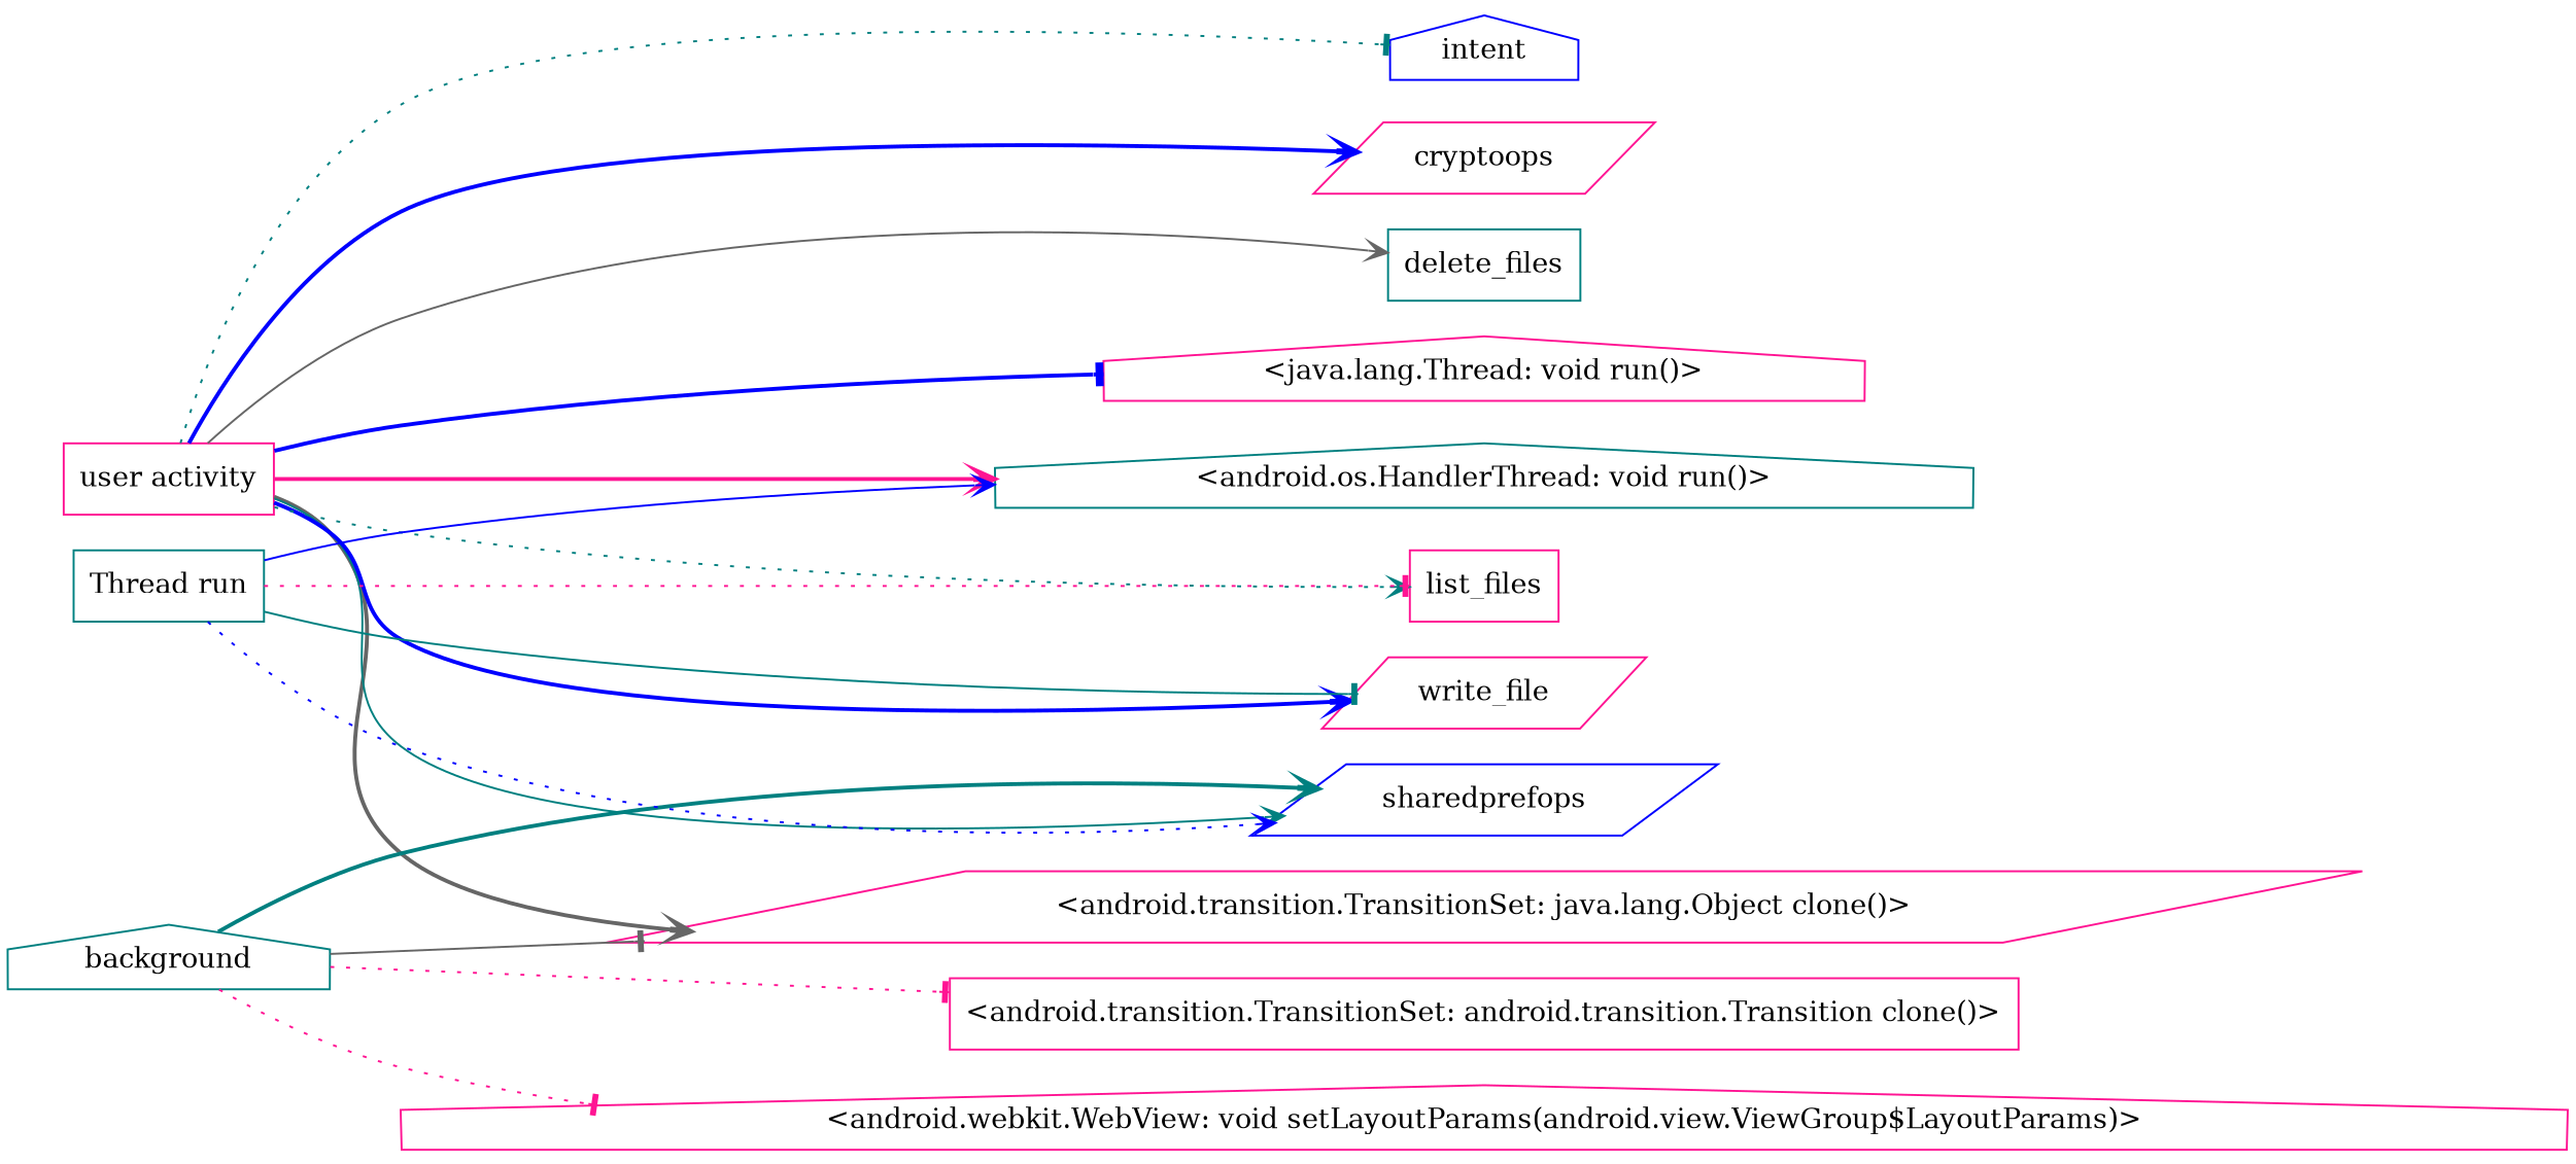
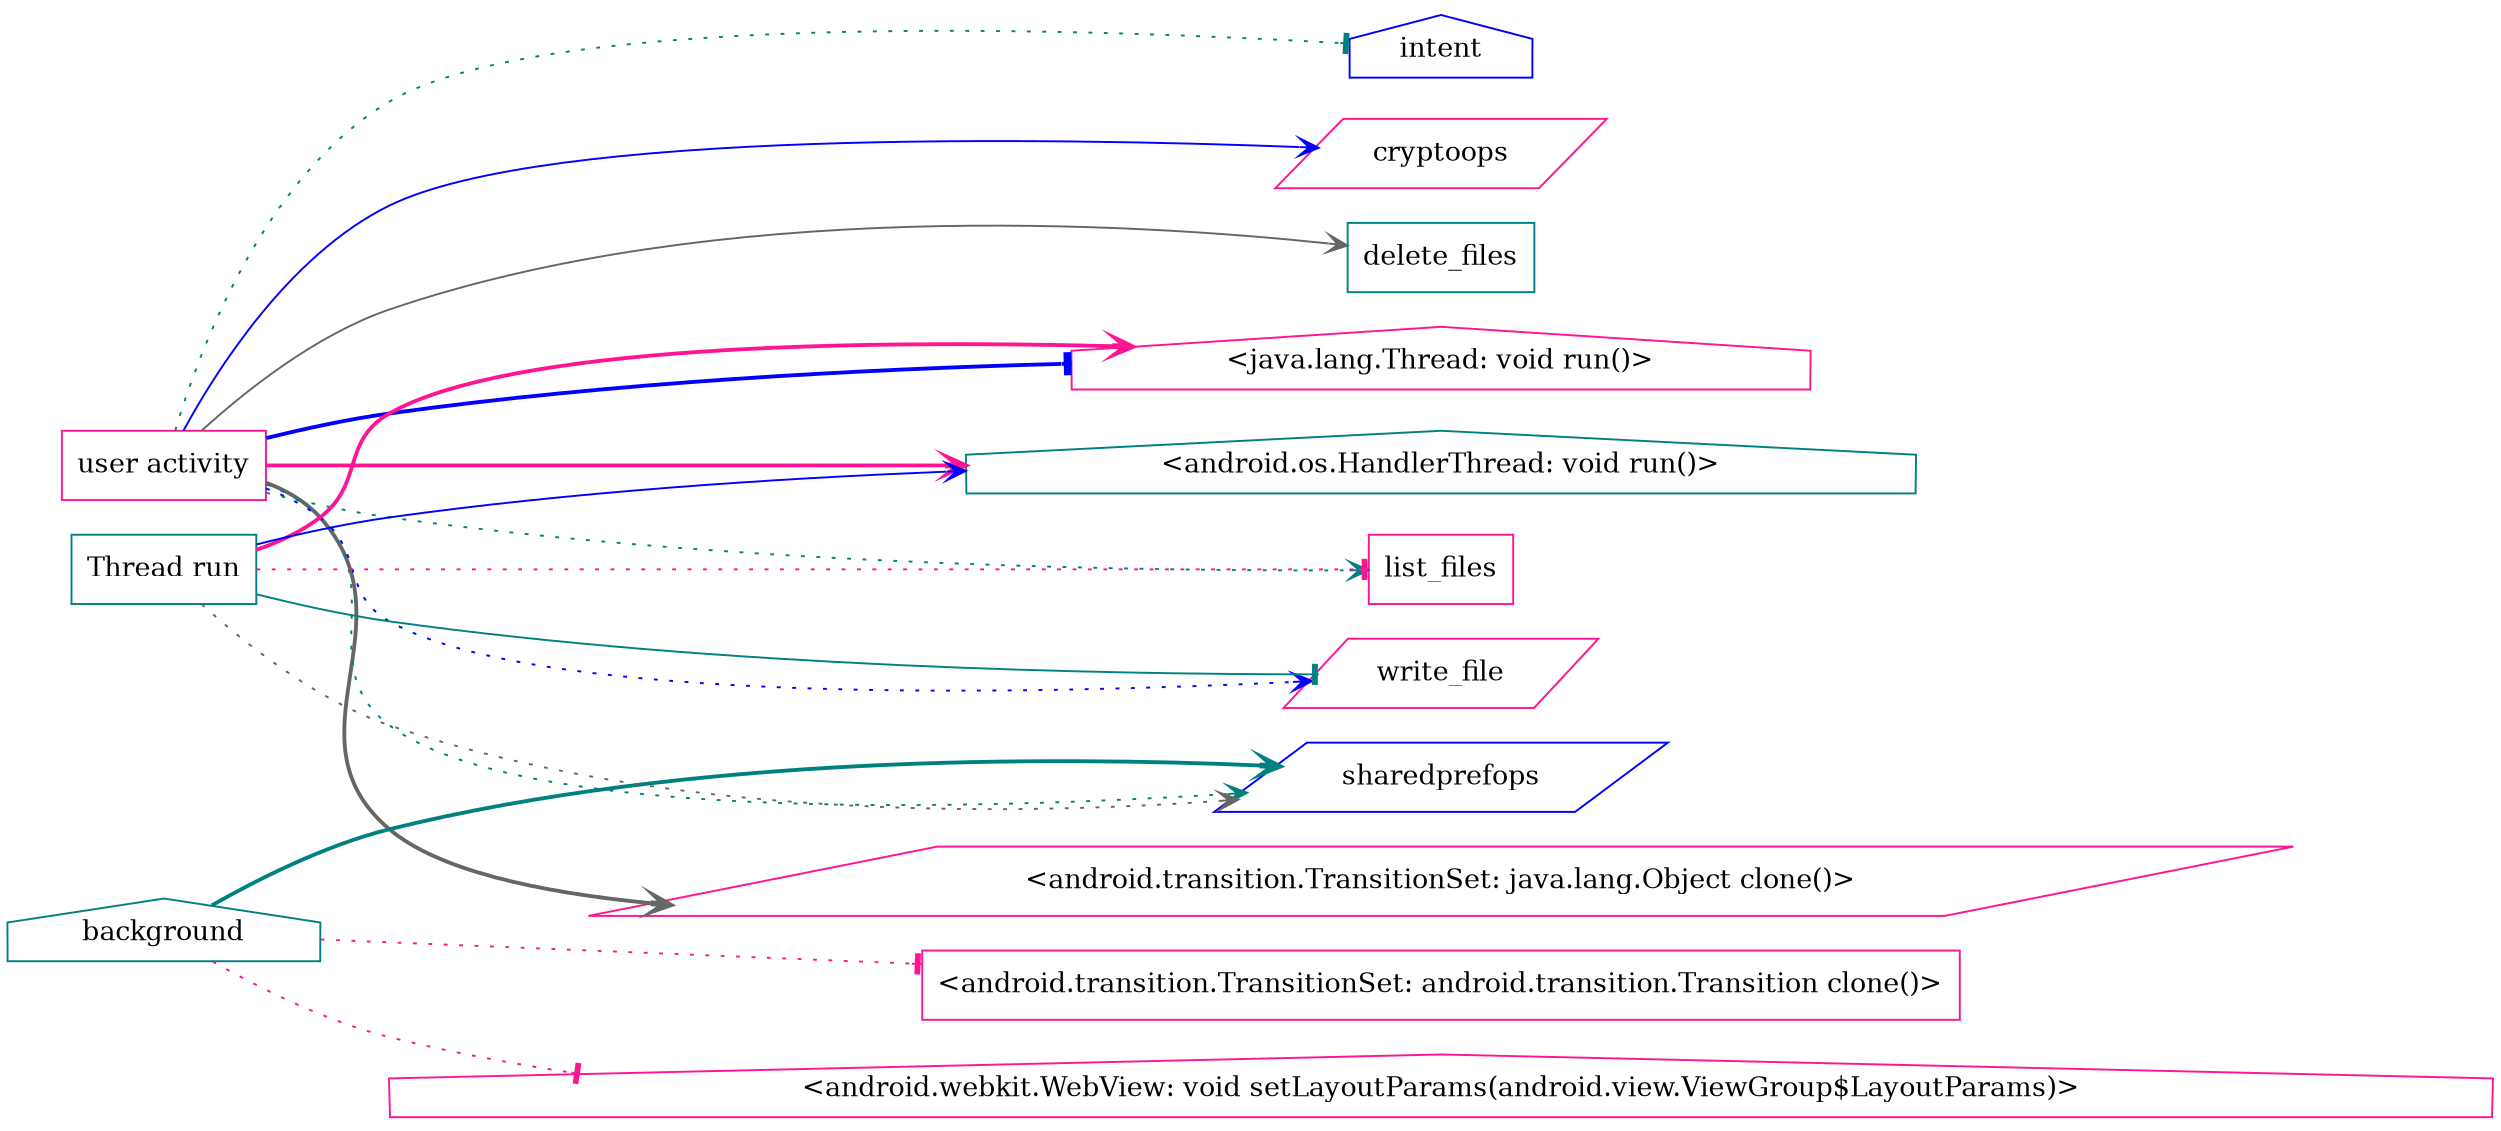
  strict digraph {
    "graph"="{}"
    rankdir=LR
    node [color=deeppink domain=library shape=house type=merged]
    edge [arrowhead=vee color=teal deps="FROM_SENSITIVE_PARENT_TO_SENSITIVE_API-CALL-CALL-CALL" style=dotted type=DEP]
    intent [color=blue]
    cryptoops [shape=parallelogram]
    "<android.transition.TransitionSet: java.lang.Object clone()>" [shape=parallelogram type=SENSITIVE_METHOD]
    sharedprefops [color=blue shape=parallelogram]
    delete_files [color=teal shape=box]
    write_file [shape=parallelogram]
    "<java.lang.Thread: void run()>" [type=SENSITIVE_METHOD]
    "<android.webkit.WebView: void setLayoutParams(android.view.ViewGroup$LayoutParams)>" [type=SENSITIVE_METHOD]
    "<android.os.HandlerThread: void run()>" [color=teal type=SENSITIVE_METHOD]
    "<android.transition.TransitionSet: android.transition.Transition clone()>" [shape=box type=SENSITIVE_METHOD]
    "user activity" [shape=box type=entrypoint]
    list_files [shape=box]
    background [color=teal type=entrypoint]
    "Thread run" [color=teal shape=box type=entrypoint]
    "user activity" -> intent [arrowhead=tee deps="FROM_SENSITIVE_PARENT_TO_SENSITIVE_API-CALL-CALL-CALL-CALL-CALL"]
-   "user activity" -> cryptoops [color=blue deps="FROM_SENSITIVE_PARENT_TO_SENSITIVE_API-CALL-CALL-CALL-CALL-CALL-CALL" style=bold]
+   "user activity" -> cryptoops [color=blue deps="FROM_SENSITIVE_PARENT_TO_SENSITIVE_API-CALL-CALL-CALL-CALL-CALL-CALL" style=solid]
    "user activity" -> "<android.transition.TransitionSet: java.lang.Object clone()>" [color=gray40 deps="FROM_SENSITIVE_PARENT_TO_SENSITIVE_API-CALL-CALL-CALL-CALL-CALL-CALL" style=bold]
-   "user activity" -> sharedprefops [deps="FROM_SENSITIVE_PARENT_TO_SENSITIVE_API-CALL-CALL-CALL-DATAFLOW-CALL" style=solid]
+   "user activity" -> sharedprefops [deps="FROM_SENSITIVE_PARENT_TO_SENSITIVE_API-CALL-CALL-CALL-DATAFLOW-CALL"]
    "user activity" -> delete_files [color=gray40 style=solid]
-   "user activity" -> write_file [color=blue style=bold]
+   "user activity" -> write_file [color=blue]
    "user activity" -> "<java.lang.Thread: void run()>" [arrowhead=tee color=blue style=bold]
    "user activity" -> "<android.os.HandlerThread: void run()>" [color=deeppink style=bold]
    "user activity" -> list_files
-   background -> "<android.transition.TransitionSet: java.lang.Object clone()>" [arrowhead=tee color=gray40 deps=FROM_SENSITIVE_PARENT_TO_SENSITIVE_API style=solid]
    background -> sharedprefops [deps="FROM_SENSITIVE_PARENT_TO_SENSITIVE_API-CALL-CALL-DATAFLOW-CALL" style=bold]
    background -> "<android.webkit.WebView: void setLayoutParams(android.view.ViewGroup$LayoutParams)>" [arrowhead=tee color=deeppink deps="FROM_SENSITIVE_PARENT_TO_SENSITIVE_API-CALL-CALL-FROM_SENSITIVE_PARENT_TO_SENSITIVE_API"]
    background -> "<android.transition.TransitionSet: android.transition.Transition clone()>" [arrowhead=tee color=deeppink deps=FROM_SENSITIVE_PARENT_TO_SENSITIVE_API]
-   "Thread run" -> sharedprefops [color=blue deps="FROM_SENSITIVE_PARENT_TO_SENSITIVE_API-CALL-CALL-CALL-CALL-CALL-DATAFLOW-CALL"]
+   "Thread run" -> sharedprefops [color=gray40 deps="FROM_SENSITIVE_PARENT_TO_SENSITIVE_API-CALL-CALL-CALL-CALL-CALL-DATAFLOW-CALL"]
    "Thread run" -> write_file [arrowhead=tee style=solid]
+   "Thread run" -> "<java.lang.Thread: void run()>" [color=deeppink deps=FROM_SENSITIVE_PARENT_TO_SENSITIVE_API style=bold]
    "Thread run" -> "<android.os.HandlerThread: void run()>" [color=blue deps=FROM_SENSITIVE_PARENT_TO_SENSITIVE_API style=solid]
    "Thread run" -> list_files [arrowhead=tee color=deeppink deps="FROM_SENSITIVE_PARENT_TO_SENSITIVE_API-CALL-CALL-CALL-DATAFLOW-CALL"]
  }
